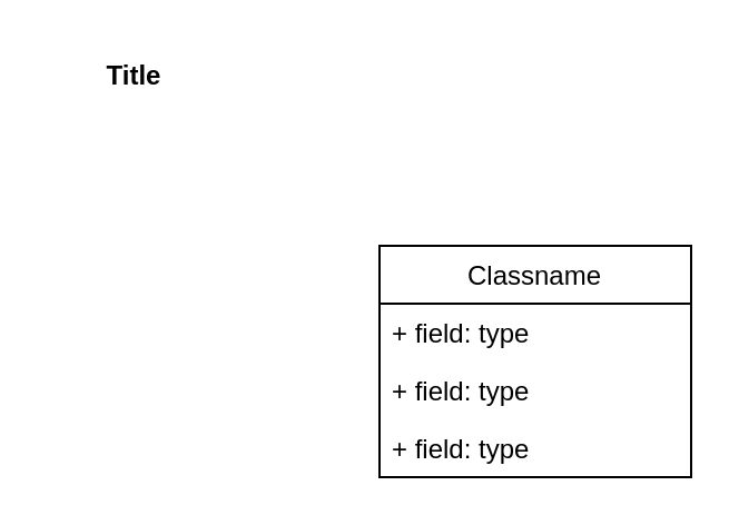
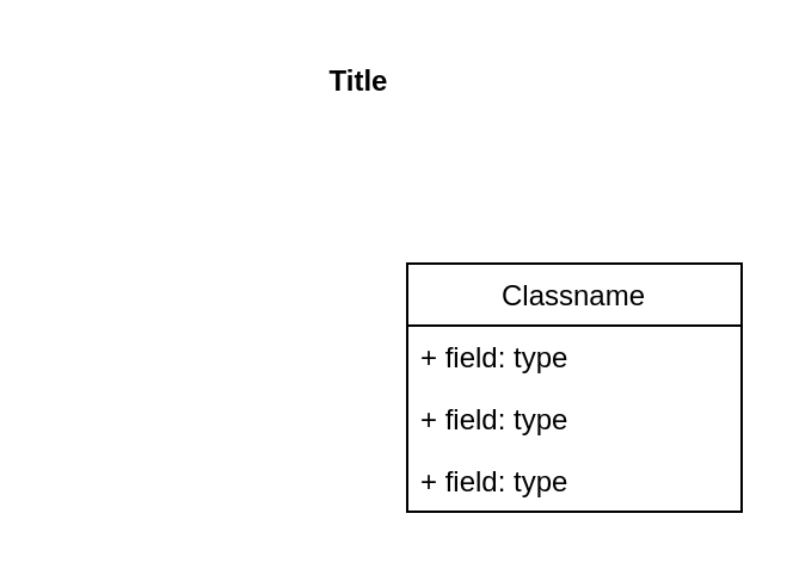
  <mxCell id="0" />
  <mxCell id="1" parent="0" />
- <mxCell id="2" value="Title" style="text;align=center;fontStyle=1;verticalAlign=middle;spacingLeft=3;spacingRight=3;strokeColor=none;rotatable=0;points=[[0,0.5],[1,0.5]];portConstraint=eastwest;" parent="1" vertex="1"><mxGeometry x="20" y="20" width="80" height="26" as="geometry" /></mxCell>
+ <mxCell id="2" value="Title" style="text;align=center;fontStyle=1;verticalAlign=middle;spacingLeft=3;spacingRight=3;strokeColor=none;rotatable=0;points=[[0,0.5],[1,0.5]];portConstraint=eastwest;" parent="1" vertex="1"><mxGeometry x="110" y="20" width="80" height="26" as="geometry" /></mxCell>
  <mxCell id="3" value="Classname" style="swimlane;fontStyle=0;childLayout=stackLayout;horizontal=1;startSize=26;fillColor=none;horizontalStack=0;resizeParent=1;resizeParentMax=0;resizeLast=0;collapsible=1;marginBottom=0;" parent="1" vertex="1"><mxGeometry x="170" y="110" width="140" height="104" as="geometry" /></mxCell>
  <mxCell id="4" value="+ field: type" style="text;strokeColor=none;fillColor=none;align=left;verticalAlign=top;spacingLeft=4;spacingRight=4;overflow=hidden;rotatable=0;points=[[0,0.5],[1,0.5]];portConstraint=eastwest;" parent="3" vertex="1"><mxGeometry y="26" width="140" height="26" as="geometry" /></mxCell>
  <mxCell id="5" value="+ field: type" style="text;strokeColor=none;fillColor=none;align=left;verticalAlign=top;spacingLeft=4;spacingRight=4;overflow=hidden;rotatable=0;points=[[0,0.5],[1,0.5]];portConstraint=eastwest;" parent="3" vertex="1"><mxGeometry y="52" width="140" height="26" as="geometry" /></mxCell>
  <mxCell id="6" value="+ field: type" style="text;strokeColor=none;fillColor=none;align=left;verticalAlign=top;spacingLeft=4;spacingRight=4;overflow=hidden;rotatable=0;points=[[0,0.5],[1,0.5]];portConstraint=eastwest;" parent="3" vertex="1"><mxGeometry y="78" width="140" height="26" as="geometry" /></mxCell>
